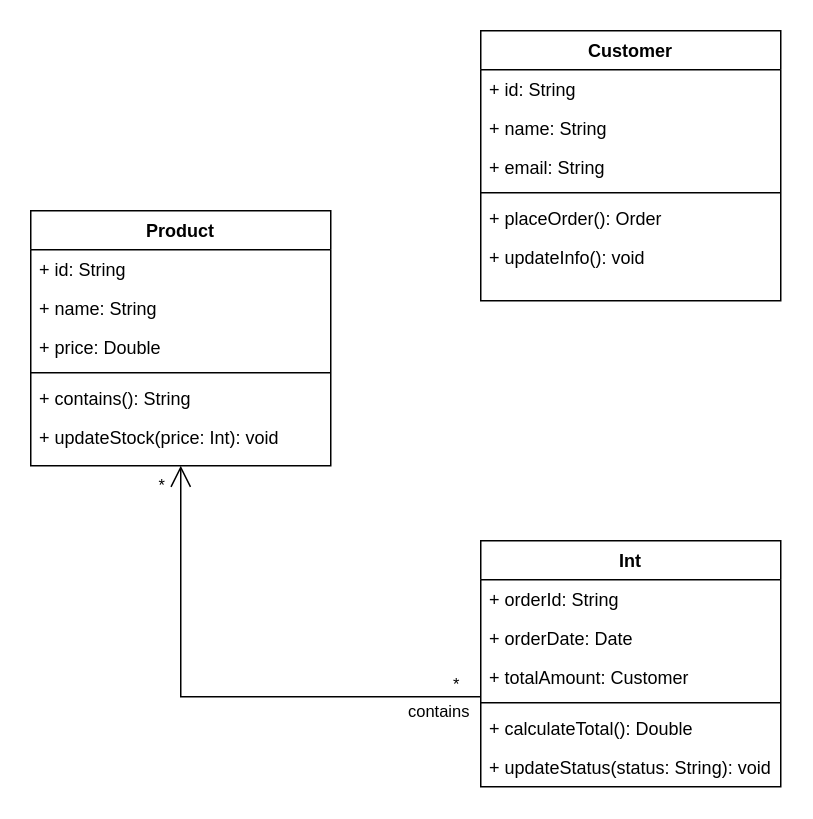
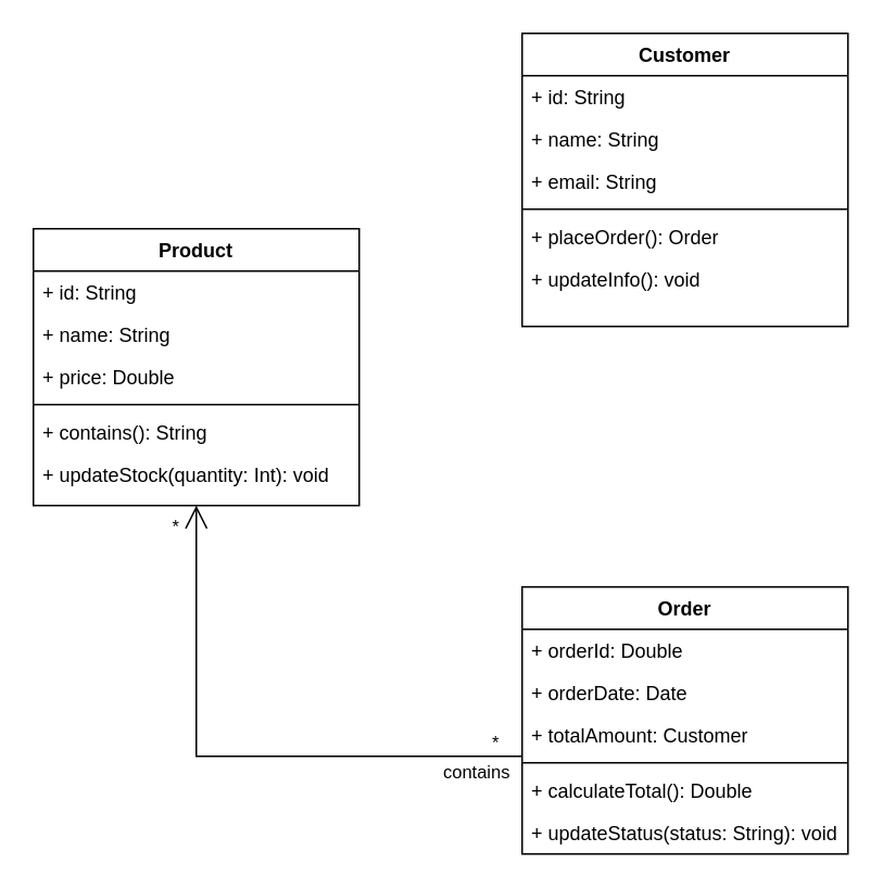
  <mxCell id="0" />
  <mxCell id="1" parent="0" />
  <mxCell id="2" value="Product" style="swimlane;fontStyle=1;align=center;verticalAlign=top;childLayout=stackLayout;horizontal=1;startSize=26;horizontalStack=0;resizeParent=1;resizeParentMax=0;resizeLast=0;collapsible=1;marginBottom=0;whiteSpace=wrap;html=1;" parent="1" vertex="1"><mxGeometry x="20" y="140" width="200" height="170" as="geometry" /></mxCell>
  <mxCell id="3" value="+ id: String" style="text;strokeColor=none;fillColor=none;align=left;verticalAlign=top;spacingLeft=4;spacingRight=4;overflow=hidden;rotatable=0;points=[[0,0.5],[1,0.5]];portConstraint=eastwest;whiteSpace=wrap;html=1;" parent="2" vertex="1"><mxGeometry y="26" width="200" height="26" as="geometry" /></mxCell>
  <mxCell id="4" value="+ name: String" style="text;strokeColor=none;fillColor=none;align=left;verticalAlign=top;spacingLeft=4;spacingRight=4;overflow=hidden;rotatable=0;points=[[0,0.5],[1,0.5]];portConstraint=eastwest;whiteSpace=wrap;html=1;" parent="2" vertex="1"><mxGeometry y="52" width="200" height="26" as="geometry" /></mxCell>
  <mxCell id="5" value="+ price: Double" style="text;strokeColor=none;fillColor=none;align=left;verticalAlign=top;spacingLeft=4;spacingRight=4;overflow=hidden;rotatable=0;points=[[0,0.5],[1,0.5]];portConstraint=eastwest;whiteSpace=wrap;html=1;" parent="2" vertex="1"><mxGeometry y="78" width="200" height="26" as="geometry" /></mxCell>
  <mxCell id="6" value="" style="line;strokeWidth=1;fillColor=none;align=left;verticalAlign=middle;spacingTop=-1;spacingLeft=3;spacingRight=3;rotatable=0;labelPosition=right;points=[];portConstraint=eastwest;strokeColor=inherit;" parent="2" vertex="1"><mxGeometry y="104" width="200" height="8" as="geometry" /></mxCell>
  <mxCell id="7" value="+ contains(): String" style="text;strokeColor=none;fillColor=none;align=left;verticalAlign=top;spacingLeft=4;spacingRight=4;overflow=hidden;rotatable=0;points=[[0,0.5],[1,0.5]];portConstraint=eastwest;whiteSpace=wrap;html=1;" parent="2" vertex="1"><mxGeometry y="112" width="200" height="26" as="geometry" /></mxCell>
- <mxCell id="8" value="+ updateStock(price: Int): void" style="text;strokeColor=none;fillColor=none;align=left;verticalAlign=top;spacingLeft=4;spacingRight=4;overflow=hidden;rotatable=0;points=[[0,0.5],[1,0.5]];portConstraint=eastwest;whiteSpace=wrap;html=1;" parent="2" vertex="1"><mxGeometry y="138" width="200" height="32" as="geometry" /></mxCell>
+ <mxCell id="8" value="+ updateStock(quantity: Int): void" style="text;strokeColor=none;fillColor=none;align=left;verticalAlign=top;spacingLeft=4;spacingRight=4;overflow=hidden;rotatable=0;points=[[0,0.5],[1,0.5]];portConstraint=eastwest;whiteSpace=wrap;html=1;" parent="2" vertex="1"><mxGeometry y="138" width="200" height="32" as="geometry" /></mxCell>
  <mxCell id="9" value="Customer" style="swimlane;fontStyle=1;align=center;verticalAlign=top;childLayout=stackLayout;horizontal=1;startSize=26;horizontalStack=0;resizeParent=1;resizeParentMax=0;resizeLast=0;collapsible=1;marginBottom=0;whiteSpace=wrap;html=1;" parent="1" vertex="1"><mxGeometry x="320" y="20" width="200" height="180" as="geometry" /></mxCell>
  <mxCell id="10" value="+ id: String" style="text;strokeColor=none;fillColor=none;align=left;verticalAlign=top;spacingLeft=4;spacingRight=4;overflow=hidden;rotatable=0;points=[[0,0.5],[1,0.5]];portConstraint=eastwest;whiteSpace=wrap;html=1;" parent="9" vertex="1"><mxGeometry y="26" width="200" height="26" as="geometry" /></mxCell>
  <mxCell id="11" value="+ name: String" style="text;strokeColor=none;fillColor=none;align=left;verticalAlign=top;spacingLeft=4;spacingRight=4;overflow=hidden;rotatable=0;points=[[0,0.5],[1,0.5]];portConstraint=eastwest;whiteSpace=wrap;html=1;" parent="9" vertex="1"><mxGeometry y="52" width="200" height="26" as="geometry" /></mxCell>
  <mxCell id="12" value="+ email: String" style="text;strokeColor=none;fillColor=none;align=left;verticalAlign=top;spacingLeft=4;spacingRight=4;overflow=hidden;rotatable=0;points=[[0,0.5],[1,0.5]];portConstraint=eastwest;whiteSpace=wrap;html=1;" parent="9" vertex="1"><mxGeometry y="78" width="200" height="26" as="geometry" /></mxCell>
  <mxCell id="13" value="" style="line;strokeWidth=1;fillColor=none;align=left;verticalAlign=middle;spacingTop=-1;spacingLeft=3;spacingRight=3;rotatable=0;labelPosition=right;points=[];portConstraint=eastwest;strokeColor=inherit;" parent="9" vertex="1"><mxGeometry y="104" width="200" height="8" as="geometry" /></mxCell>
  <mxCell id="14" value="+ placeOrder(): Order" style="text;strokeColor=none;fillColor=none;align=left;verticalAlign=top;spacingLeft=4;spacingRight=4;overflow=hidden;rotatable=0;points=[[0,0.5],[1,0.5]];portConstraint=eastwest;whiteSpace=wrap;html=1;" parent="9" vertex="1"><mxGeometry y="112" width="200" height="26" as="geometry" /></mxCell>
  <mxCell id="15" value="+ updateInfo(): void" style="text;strokeColor=none;fillColor=none;align=left;verticalAlign=top;spacingLeft=4;spacingRight=4;overflow=hidden;rotatable=0;points=[[0,0.5],[1,0.5]];portConstraint=eastwest;whiteSpace=wrap;html=1;" parent="9" vertex="1"><mxGeometry y="138" width="200" height="42" as="geometry" /></mxCell>
- <mxCell id="16" value="Int" style="swimlane;fontStyle=1;align=center;verticalAlign=top;childLayout=stackLayout;horizontal=1;startSize=26;horizontalStack=0;resizeParent=1;resizeParentMax=0;resizeLast=0;collapsible=1;marginBottom=0;whiteSpace=wrap;html=1;" parent="1" vertex="1"><mxGeometry x="320" y="360" width="200" height="164" as="geometry" /></mxCell>
- <mxCell id="17" value="+ orderId: String" style="text;strokeColor=none;fillColor=none;align=left;verticalAlign=top;spacingLeft=4;spacingRight=4;overflow=hidden;rotatable=0;points=[[0,0.5],[1,0.5]];portConstraint=eastwest;whiteSpace=wrap;html=1;" parent="16" vertex="1"><mxGeometry y="26" width="200" height="26" as="geometry" /></mxCell>
+ <mxCell id="16" value="Order" style="swimlane;fontStyle=1;align=center;verticalAlign=top;childLayout=stackLayout;horizontal=1;startSize=26;horizontalStack=0;resizeParent=1;resizeParentMax=0;resizeLast=0;collapsible=1;marginBottom=0;whiteSpace=wrap;html=1;" parent="1" vertex="1"><mxGeometry x="320" y="360" width="200" height="164" as="geometry" /></mxCell>
+ <mxCell id="17" value="+ orderId: Double" style="text;strokeColor=none;fillColor=none;align=left;verticalAlign=top;spacingLeft=4;spacingRight=4;overflow=hidden;rotatable=0;points=[[0,0.5],[1,0.5]];portConstraint=eastwest;whiteSpace=wrap;html=1;" parent="16" vertex="1"><mxGeometry y="26" width="200" height="26" as="geometry" /></mxCell>
  <mxCell id="18" value="+ orderDate: Date" style="text;strokeColor=none;fillColor=none;align=left;verticalAlign=top;spacingLeft=4;spacingRight=4;overflow=hidden;rotatable=0;points=[[0,0.5],[1,0.5]];portConstraint=eastwest;whiteSpace=wrap;html=1;" parent="16" vertex="1"><mxGeometry y="52" width="200" height="26" as="geometry" /></mxCell>
  <mxCell id="19" value="+ totalAmount: Customer" style="text;strokeColor=none;fillColor=none;align=left;verticalAlign=top;spacingLeft=4;spacingRight=4;overflow=hidden;rotatable=0;points=[[0,0.5],[1,0.5]];portConstraint=eastwest;whiteSpace=wrap;html=1;" parent="16" vertex="1"><mxGeometry y="78" width="200" height="26" as="geometry" /></mxCell>
  <mxCell id="20" value="" style="line;strokeWidth=1;fillColor=none;align=left;verticalAlign=middle;spacingTop=-1;spacingLeft=3;spacingRight=3;rotatable=0;labelPosition=right;points=[];portConstraint=eastwest;strokeColor=inherit;" parent="16" vertex="1"><mxGeometry y="104" width="200" height="8" as="geometry" /></mxCell>
  <mxCell id="21" value="+ calculateTotal(): Double" style="text;strokeColor=none;fillColor=none;align=left;verticalAlign=top;spacingLeft=4;spacingRight=4;overflow=hidden;rotatable=0;points=[[0,0.5],[1,0.5]];portConstraint=eastwest;whiteSpace=wrap;html=1;" parent="16" vertex="1"><mxGeometry y="112" width="200" height="26" as="geometry" /></mxCell>
  <mxCell id="22" value="+ updateStatus(status: String): void" style="text;strokeColor=none;fillColor=none;align=left;verticalAlign=top;spacingLeft=4;spacingRight=4;overflow=hidden;rotatable=0;points=[[0,0.5],[1,0.5]];portConstraint=eastwest;whiteSpace=wrap;html=1;" parent="16" vertex="1"><mxGeometry y="138" width="200" height="26" as="geometry" /></mxCell>
  <mxCell id="23" value="" style="endArrow=open;html=1;endSize=12;edgeStyle=orthogonalEdgeStyle;align=left;verticalAlign=top;rounded=0;" parent="1" target="8" edge="1"><mxGeometry x="-1" relative="1" as="geometry"><mxPoint x="320" y="464" as="sourcePoint" /><mxPoint x="120" y="400" as="targetPoint" /><Array as="points"><mxPoint x="120" y="464" /></Array></mxGeometry></mxCell>
  <mxCell id="24" value="*" style="edgeLabel;resizable=0;html=1;align=left;verticalAlign=bottom;" parent="23" connectable="0" vertex="1"><mxGeometry x="-1" relative="1" as="geometry"><mxPoint x="240" y="320" as="sourcePoint" /><mxPoint x="-20" as="offset" /></mxGeometry></mxCell>
  <mxCell id="25" value="*" style="edgeLabel;resizable=0;html=1;align=right;verticalAlign=top;" parent="23" connectable="0" vertex="1"><mxGeometry x="1" relative="1" as="geometry"><mxPoint x="290" y="400" as="sourcePoint" /><mxPoint x="-10" as="offset" /></mxGeometry></mxCell>
  <mxCell id="26" value="&lt;span style=&quot;color: rgb(0, 0, 0); font-family: Helvetica; font-size: 11px; font-style: normal; font-variant-ligatures: normal; font-variant-caps: normal; font-weight: 400; letter-spacing: normal; orphans: 2; text-align: left; text-indent: 0px; text-transform: none; widows: 2; word-spacing: 0px; -webkit-text-stroke-width: 0px; white-space: nowrap; background-color: rgb(255, 255, 255); text-decoration-thickness: initial; text-decoration-style: initial; text-decoration-color: initial; display: inline !important; float: none;&quot;&gt;contains&lt;/span&gt;" style="text;whiteSpace=wrap;html=1;" vertex="1" parent="1"><mxGeometry x="270" y="460" width="70" height="40" as="geometry" /></mxCell>
